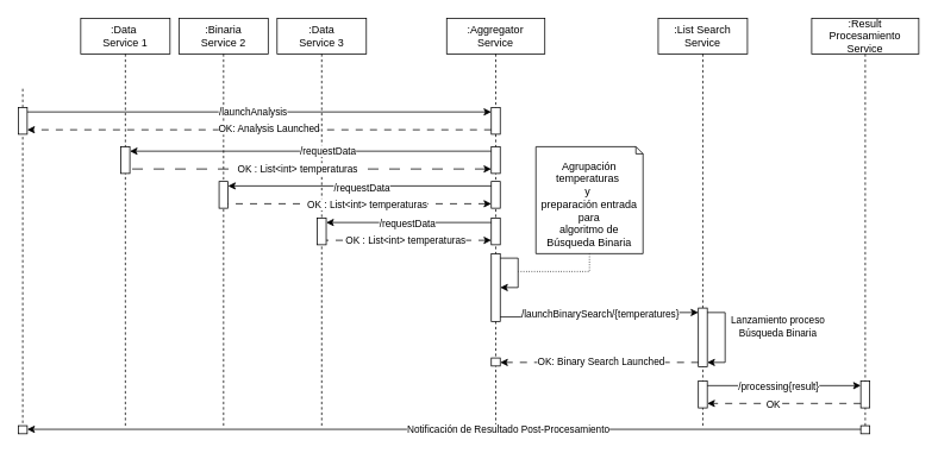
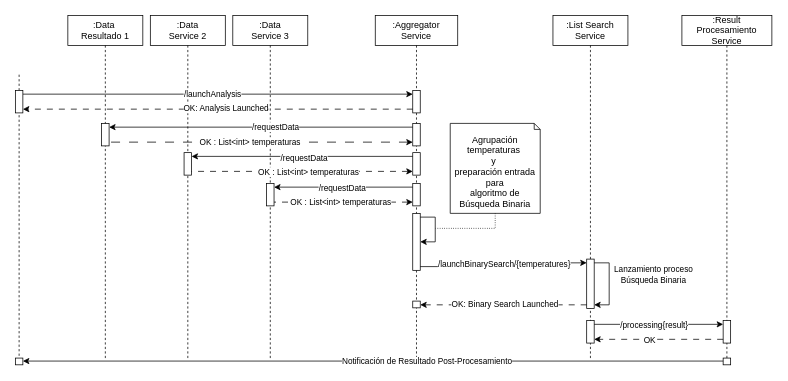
  <mxCell id="0" />
  <mxCell id="1" parent="0" />
- <mxCell id="2" value="&lt;div&gt;:Data&amp;nbsp;&lt;/div&gt;&lt;div&gt;Service 1 &lt;br&gt;&lt;/div&gt;" style="shape=umlLifeline;perimeter=lifelinePerimeter;whiteSpace=wrap;html=1;container=1;dropTarget=0;collapsible=0;recursiveResize=0;outlineConnect=0;portConstraint=eastwest;newEdgeStyle={&quot;edgeStyle&quot;:&quot;elbowEdgeStyle&quot;,&quot;elbow&quot;:&quot;vertical&quot;,&quot;curved&quot;:0,&quot;rounded&quot;:0};" vertex="1" parent="1"><mxGeometry x="90" y="20" width="100" height="460" as="geometry" /></mxCell>
+ <mxCell id="2" value="&lt;div&gt;:Data&amp;nbsp;&lt;/div&gt;&lt;div&gt;Resultado 1 &lt;br&gt;&lt;/div&gt;" style="shape=umlLifeline;perimeter=lifelinePerimeter;whiteSpace=wrap;html=1;container=1;dropTarget=0;collapsible=0;recursiveResize=0;outlineConnect=0;portConstraint=eastwest;newEdgeStyle={&quot;edgeStyle&quot;:&quot;elbowEdgeStyle&quot;,&quot;elbow&quot;:&quot;vertical&quot;,&quot;curved&quot;:0,&quot;rounded&quot;:0};" vertex="1" parent="1"><mxGeometry x="90" y="20" width="100" height="460" as="geometry" /></mxCell>
  <mxCell id="3" value="" style="html=1;points=[[0,0,0,0,5],[0,1,0,0,-5],[1,0,0,0,5],[1,1,0,0,-5]];perimeter=orthogonalPerimeter;outlineConnect=0;targetShapes=umlLifeline;portConstraint=eastwest;newEdgeStyle={&quot;curved&quot;:0,&quot;rounded&quot;:0};" vertex="1" parent="2"><mxGeometry x="45" y="144" width="10" height="30" as="geometry" /></mxCell>
- <mxCell id="4" value="&lt;div&gt;:Binaria&lt;/div&gt;&lt;div&gt;Service 2&lt;br&gt;&lt;/div&gt;" style="shape=umlLifeline;perimeter=lifelinePerimeter;whiteSpace=wrap;html=1;container=1;dropTarget=0;collapsible=0;recursiveResize=0;outlineConnect=0;portConstraint=eastwest;newEdgeStyle={&quot;edgeStyle&quot;:&quot;elbowEdgeStyle&quot;,&quot;elbow&quot;:&quot;vertical&quot;,&quot;curved&quot;:0,&quot;rounded&quot;:0};" vertex="1" parent="1"><mxGeometry x="200" y="20" width="100" height="460" as="geometry" /></mxCell>
+ <mxCell id="4" value="&lt;div&gt;:Data&lt;/div&gt;&lt;div&gt;Service 2&lt;br&gt;&lt;/div&gt;" style="shape=umlLifeline;perimeter=lifelinePerimeter;whiteSpace=wrap;html=1;container=1;dropTarget=0;collapsible=0;recursiveResize=0;outlineConnect=0;portConstraint=eastwest;newEdgeStyle={&quot;edgeStyle&quot;:&quot;elbowEdgeStyle&quot;,&quot;elbow&quot;:&quot;vertical&quot;,&quot;curved&quot;:0,&quot;rounded&quot;:0};" vertex="1" parent="1"><mxGeometry x="200" y="20" width="100" height="460" as="geometry" /></mxCell>
  <mxCell id="5" value="" style="html=1;points=[[0,0,0,0,5],[0,1,0,0,-5],[1,0,0,0,5],[1,1,0,0,-5]];perimeter=orthogonalPerimeter;outlineConnect=0;targetShapes=umlLifeline;portConstraint=eastwest;newEdgeStyle={&quot;curved&quot;:0,&quot;rounded&quot;:0};" vertex="1" parent="4"><mxGeometry x="45" y="183" width="10" height="30" as="geometry" /></mxCell>
  <mxCell id="6" value="&lt;div&gt;:Data&lt;/div&gt;&lt;div&gt;Service 3&lt;br&gt;&lt;/div&gt;" style="shape=umlLifeline;perimeter=lifelinePerimeter;whiteSpace=wrap;html=1;container=1;dropTarget=0;collapsible=0;recursiveResize=0;outlineConnect=0;portConstraint=eastwest;newEdgeStyle={&quot;edgeStyle&quot;:&quot;elbowEdgeStyle&quot;,&quot;elbow&quot;:&quot;vertical&quot;,&quot;curved&quot;:0,&quot;rounded&quot;:0};" vertex="1" parent="1"><mxGeometry x="310" y="20" width="100" height="460" as="geometry" /></mxCell>
  <mxCell id="7" value="" style="html=1;points=[[0,0,0,0,5],[0,1,0,0,-5],[1,0,0,0,5],[1,1,0,0,-5]];perimeter=orthogonalPerimeter;outlineConnect=0;targetShapes=umlLifeline;portConstraint=eastwest;newEdgeStyle={&quot;curved&quot;:0,&quot;rounded&quot;:0};" vertex="1" parent="6"><mxGeometry x="45" y="224" width="10" height="30" as="geometry" /></mxCell>
  <mxCell id="8" value="&lt;div&gt;:Aggregator&lt;/div&gt;&lt;div&gt;Service&lt;/div&gt;" style="shape=umlLifeline;perimeter=lifelinePerimeter;whiteSpace=wrap;html=1;container=1;dropTarget=0;collapsible=0;recursiveResize=0;outlineConnect=0;portConstraint=eastwest;newEdgeStyle={&quot;edgeStyle&quot;:&quot;elbowEdgeStyle&quot;,&quot;elbow&quot;:&quot;vertical&quot;,&quot;curved&quot;:0,&quot;rounded&quot;:0};" vertex="1" parent="1"><mxGeometry x="500" y="20" width="110" height="460" as="geometry" /></mxCell>
  <mxCell id="9" value="" style="html=1;points=[[0,0,0,0,5],[0,1,0,0,-5],[1,0,0,0,5],[1,1,0,0,-5]];perimeter=orthogonalPerimeter;outlineConnect=0;targetShapes=umlLifeline;portConstraint=eastwest;newEdgeStyle={&quot;curved&quot;:0,&quot;rounded&quot;:0};" vertex="1" parent="8"><mxGeometry x="50" y="144" width="10" height="30" as="geometry" /></mxCell>
  <mxCell id="10" value="" style="html=1;points=[[0,0,0,0,5],[0,1,0,0,-5],[1,0,0,0,5],[1,1,0,0,-5]];perimeter=orthogonalPerimeter;outlineConnect=0;targetShapes=umlLifeline;portConstraint=eastwest;newEdgeStyle={&quot;curved&quot;:0,&quot;rounded&quot;:0};" vertex="1" parent="8"><mxGeometry x="50" y="183" width="10" height="30" as="geometry" /></mxCell>
  <mxCell id="11" value="" style="html=1;points=[[0,0,0,0,5],[0,1,0,0,-5],[1,0,0,0,5],[1,1,0,0,-5]];perimeter=orthogonalPerimeter;outlineConnect=0;targetShapes=umlLifeline;portConstraint=eastwest;newEdgeStyle={&quot;curved&quot;:0,&quot;rounded&quot;:0};" vertex="1" parent="8"><mxGeometry x="50" y="224" width="10" height="30" as="geometry" /></mxCell>
  <mxCell id="12" value="" style="html=1;points=[[0,0,0,0,5],[0,1,0,0,-5],[1,0,0,0,5],[1,1,0,0,-5]];perimeter=orthogonalPerimeter;outlineConnect=0;targetShapes=umlLifeline;portConstraint=eastwest;newEdgeStyle={&quot;curved&quot;:0,&quot;rounded&quot;:0};" vertex="1" parent="8"><mxGeometry x="50" y="264" width="10" height="76" as="geometry" /></mxCell>
  <mxCell id="13" style="edgeStyle=orthogonalEdgeStyle;rounded=0;orthogonalLoop=1;jettySize=auto;html=1;curved=0;exitX=1;exitY=0;exitDx=0;exitDy=5;exitPerimeter=0;" edge="1" parent="8" source="12" target="12"><mxGeometry relative="1" as="geometry" /></mxCell>
  <mxCell id="14" value="" style="html=1;points=[[0,0,0,0,5],[0,1,0,0,-5],[1,0,0,0,5],[1,1,0,0,-5]];perimeter=orthogonalPerimeter;outlineConnect=0;targetShapes=umlLifeline;portConstraint=eastwest;newEdgeStyle={&quot;curved&quot;:0,&quot;rounded&quot;:0};" vertex="1" parent="8"><mxGeometry x="50" y="381" width="10" height="9" as="geometry" /></mxCell>
  <mxCell id="15" value="" style="html=1;points=[[0,0,0,0,5],[0,1,0,0,-5],[1,0,0,0,5],[1,1,0,0,-5]];perimeter=orthogonalPerimeter;outlineConnect=0;targetShapes=umlLifeline;portConstraint=eastwest;newEdgeStyle={&quot;curved&quot;:0,&quot;rounded&quot;:0};" vertex="1" parent="8"><mxGeometry x="50" y="100" width="10" height="30" as="geometry" /></mxCell>
  <mxCell id="16" value="&lt;div&gt;:List Search&lt;br&gt;&lt;/div&gt;&lt;div&gt;Service&lt;/div&gt;" style="shape=umlLifeline;perimeter=lifelinePerimeter;whiteSpace=wrap;html=1;container=1;dropTarget=0;collapsible=0;recursiveResize=0;outlineConnect=0;portConstraint=eastwest;newEdgeStyle={&quot;edgeStyle&quot;:&quot;elbowEdgeStyle&quot;,&quot;elbow&quot;:&quot;vertical&quot;,&quot;curved&quot;:0,&quot;rounded&quot;:0};" vertex="1" parent="1"><mxGeometry x="737" y="20" width="100" height="460" as="geometry" /></mxCell>
  <mxCell id="17" value="" style="html=1;points=[[0,0,0,0,5],[0,1,0,0,-5],[1,0,0,0,5],[1,1,0,0,-5]];perimeter=orthogonalPerimeter;outlineConnect=0;targetShapes=umlLifeline;portConstraint=eastwest;newEdgeStyle={&quot;curved&quot;:0,&quot;rounded&quot;:0};" vertex="1" parent="16"><mxGeometry x="45" y="325" width="10" height="66" as="geometry" /></mxCell>
  <mxCell id="18" style="edgeStyle=orthogonalEdgeStyle;rounded=0;orthogonalLoop=1;jettySize=auto;html=1;curved=0;exitX=1;exitY=0;exitDx=0;exitDy=5;exitPerimeter=0;entryX=1;entryY=1;entryDx=0;entryDy=-5;entryPerimeter=0;" edge="1" parent="16" source="17" target="17"><mxGeometry relative="1" as="geometry" /></mxCell>
  <mxCell id="19" value="&lt;div&gt;Lanzamiento proceso&lt;/div&gt;&lt;div&gt;Búsqueda Binaria&lt;br&gt;&lt;/div&gt;" style="edgeLabel;html=1;align=center;verticalAlign=middle;resizable=0;points=[];" vertex="1" connectable="0" parent="18"><mxGeometry x="-0.144" y="-2" relative="1" as="geometry"><mxPoint x="60" y="-6" as="offset" /></mxGeometry></mxCell>
  <mxCell id="20" value="" style="html=1;points=[[0,0,0,0,5],[0,1,0,0,-5],[1,0,0,0,5],[1,1,0,0,-5]];perimeter=orthogonalPerimeter;outlineConnect=0;targetShapes=umlLifeline;portConstraint=eastwest;newEdgeStyle={&quot;curved&quot;:0,&quot;rounded&quot;:0};" vertex="1" parent="16"><mxGeometry x="45" y="407" width="10" height="30" as="geometry" /></mxCell>
  <mxCell id="21" value=":Result Procesamiento&lt;div&gt;Service&lt;/div&gt;" style="shape=umlLifeline;perimeter=lifelinePerimeter;whiteSpace=wrap;html=1;container=1;dropTarget=0;collapsible=0;recursiveResize=0;outlineConnect=0;portConstraint=eastwest;newEdgeStyle={&quot;edgeStyle&quot;:&quot;elbowEdgeStyle&quot;,&quot;elbow&quot;:&quot;vertical&quot;,&quot;curved&quot;:0,&quot;rounded&quot;:0};" vertex="1" parent="1"><mxGeometry x="909" y="20" width="120" height="460" as="geometry" /></mxCell>
  <mxCell id="22" value="" style="html=1;points=[[0,0,0,0,5],[0,1,0,0,-5],[1,0,0,0,5],[1,1,0,0,-5]];perimeter=orthogonalPerimeter;outlineConnect=0;targetShapes=umlLifeline;portConstraint=eastwest;newEdgeStyle={&quot;curved&quot;:0,&quot;rounded&quot;:0};" vertex="1" parent="21"><mxGeometry x="55" y="407" width="10" height="30" as="geometry" /></mxCell>
  <mxCell id="23" value="" style="html=1;points=[[0,0,0,0,5],[0,1,0,0,-5],[1,0,0,0,5],[1,1,0,0,-5]];perimeter=orthogonalPerimeter;outlineConnect=0;targetShapes=umlLifeline;portConstraint=eastwest;newEdgeStyle={&quot;curved&quot;:0,&quot;rounded&quot;:0};" vertex="1" parent="21"><mxGeometry x="55" y="457" width="10" height="9" as="geometry" /></mxCell>
  <mxCell id="24" style="edgeStyle=orthogonalEdgeStyle;rounded=0;orthogonalLoop=1;jettySize=auto;html=1;curved=0;exitX=1;exitY=0;exitDx=0;exitDy=5;exitPerimeter=0;entryX=0;entryY=0;entryDx=0;entryDy=5;entryPerimeter=0;startArrow=classic;startFill=1;endArrow=none;endFill=0;" edge="1" parent="1" source="3" target="9"><mxGeometry relative="1" as="geometry" /></mxCell>
  <mxCell id="25" value="/requestData" style="edgeLabel;html=1;align=center;verticalAlign=middle;resizable=0;points=[];" vertex="1" connectable="0" parent="24"><mxGeometry x="0.091" y="1" relative="1" as="geometry"><mxPoint as="offset" /></mxGeometry></mxCell>
  <mxCell id="26" style="edgeStyle=orthogonalEdgeStyle;rounded=0;orthogonalLoop=1;jettySize=auto;html=1;curved=0;exitX=0;exitY=1;exitDx=0;exitDy=-5;exitPerimeter=0;entryX=1;entryY=1;entryDx=0;entryDy=-5;entryPerimeter=0;dashed=1;dashPattern=12 12;startArrow=classic;startFill=1;endArrow=none;endFill=0;" edge="1" parent="1" source="9" target="3"><mxGeometry relative="1" as="geometry" /></mxCell>
  <mxCell id="27" value="OK : List&amp;lt;int&amp;gt; temperaturas" style="edgeLabel;html=1;align=center;verticalAlign=middle;resizable=0;points=[];" vertex="1" connectable="0" parent="26"><mxGeometry x="0.079" y="-1" relative="1" as="geometry"><mxPoint as="offset" /></mxGeometry></mxCell>
  <mxCell id="28" style="edgeStyle=orthogonalEdgeStyle;rounded=0;orthogonalLoop=1;jettySize=auto;html=1;curved=0;exitX=1;exitY=0;exitDx=0;exitDy=5;exitPerimeter=0;entryX=0;entryY=0;entryDx=0;entryDy=5;entryPerimeter=0;startArrow=classic;startFill=1;endArrow=none;endFill=0;" edge="1" parent="1" source="5" target="10"><mxGeometry relative="1" as="geometry" /></mxCell>
  <mxCell id="29" value="/requestData" style="edgeLabel;html=1;align=center;verticalAlign=middle;resizable=0;points=[];" vertex="1" connectable="0" parent="28"><mxGeometry x="0.012" y="-1" relative="1" as="geometry"><mxPoint as="offset" /></mxGeometry></mxCell>
  <mxCell id="30" style="edgeStyle=orthogonalEdgeStyle;rounded=0;orthogonalLoop=1;jettySize=auto;html=1;curved=0;exitX=0;exitY=1;exitDx=0;exitDy=-5;exitPerimeter=0;entryX=1;entryY=1;entryDx=0;entryDy=-5;entryPerimeter=0;dashed=1;dashPattern=8 8;startArrow=classic;startFill=1;endArrow=none;endFill=0;" edge="1" parent="1" source="10" target="5"><mxGeometry relative="1" as="geometry" /></mxCell>
  <mxCell id="31" value="OK : List&amp;lt;int&amp;gt; temperaturas" style="edgeLabel;html=1;align=center;verticalAlign=middle;resizable=0;points=[];" vertex="1" connectable="0" parent="30"><mxGeometry x="-0.051" relative="1" as="geometry"><mxPoint as="offset" /></mxGeometry></mxCell>
  <mxCell id="32" style="edgeStyle=orthogonalEdgeStyle;rounded=0;orthogonalLoop=1;jettySize=auto;html=1;curved=0;exitX=1;exitY=0;exitDx=0;exitDy=5;exitPerimeter=0;entryX=0;entryY=0;entryDx=0;entryDy=5;entryPerimeter=0;startArrow=classic;startFill=1;endArrow=none;endFill=0;" edge="1" parent="1" source="7" target="11"><mxGeometry relative="1" as="geometry" /></mxCell>
  <mxCell id="33" value="/requestData" style="edgeLabel;html=1;align=center;verticalAlign=middle;resizable=0;points=[];" vertex="1" connectable="0" parent="32"><mxGeometry x="-0.027" y="-1" relative="1" as="geometry"><mxPoint y="-1" as="offset" /></mxGeometry></mxCell>
  <mxCell id="34" style="edgeStyle=orthogonalEdgeStyle;rounded=0;orthogonalLoop=1;jettySize=auto;html=1;curved=0;exitX=0;exitY=1;exitDx=0;exitDy=-5;exitPerimeter=0;entryX=1;entryY=1;entryDx=0;entryDy=-5;entryPerimeter=0;dashed=1;dashPattern=8 8;startArrow=classic;startFill=1;endArrow=none;endFill=0;" edge="1" parent="1" source="11" target="7"><mxGeometry relative="1" as="geometry" /></mxCell>
  <mxCell id="35" value="OK : List&amp;lt;int&amp;gt; temperaturas" style="edgeLabel;html=1;align=center;verticalAlign=middle;resizable=0;points=[];" vertex="1" connectable="0" parent="34"><mxGeometry x="-0.056" relative="1" as="geometry"><mxPoint x="-10" as="offset" /></mxGeometry></mxCell>
  <mxCell id="36" style="edgeStyle=orthogonalEdgeStyle;rounded=0;orthogonalLoop=1;jettySize=auto;html=1;curved=0;exitX=1;exitY=1;exitDx=0;exitDy=-5;exitPerimeter=0;entryX=0;entryY=0;entryDx=0;entryDy=5;entryPerimeter=0;" edge="1" parent="1" source="12" target="17"><mxGeometry relative="1" as="geometry" /></mxCell>
  <mxCell id="37" value="/launchBinarySearch/{temperatures}" style="edgeLabel;html=1;align=center;verticalAlign=middle;resizable=0;points=[];" vertex="1" connectable="0" parent="36"><mxGeometry x="0.064" relative="1" as="geometry"><mxPoint x="-5" y="1" as="offset" /></mxGeometry></mxCell>
  <mxCell id="38" style="edgeStyle=orthogonalEdgeStyle;rounded=0;orthogonalLoop=1;jettySize=auto;html=1;curved=0;exitX=1;exitY=0;exitDx=0;exitDy=5;exitPerimeter=0;entryX=0;entryY=0;entryDx=0;entryDy=5;entryPerimeter=0;" edge="1" parent="1" source="20" target="22"><mxGeometry relative="1" as="geometry" /></mxCell>
  <mxCell id="39" value="/processing{result}" style="edgeLabel;html=1;align=center;verticalAlign=middle;resizable=0;points=[];" vertex="1" connectable="0" parent="38"><mxGeometry x="0.124" y="2" relative="1" as="geometry"><mxPoint x="-18" y="2" as="offset" /></mxGeometry></mxCell>
  <mxCell id="40" style="edgeStyle=orthogonalEdgeStyle;rounded=0;orthogonalLoop=1;jettySize=auto;html=1;curved=0;exitX=0;exitY=1;exitDx=0;exitDy=-5;exitPerimeter=0;entryX=1;entryY=1;entryDx=0;entryDy=-5;entryPerimeter=0;dashed=1;dashPattern=8 8;" edge="1" parent="1" source="22" target="20"><mxGeometry relative="1" as="geometry" /></mxCell>
  <mxCell id="41" value="OK" style="edgeLabel;html=1;align=center;verticalAlign=middle;resizable=0;points=[];" vertex="1" connectable="0" parent="40"><mxGeometry x="-0.06" y="1" relative="1" as="geometry"><mxPoint x="-18" y="-1" as="offset" /></mxGeometry></mxCell>
  <mxCell id="42" style="edgeStyle=orthogonalEdgeStyle;rounded=0;orthogonalLoop=1;jettySize=auto;html=1;exitX=0.5;exitY=1;exitDx=0;exitDy=0;exitPerimeter=0;endArrow=none;endFill=0;dashed=1;dashPattern=1 2;" edge="1" parent="1" source="43"><mxGeometry relative="1" as="geometry"><mxPoint x="580" y="304" as="targetPoint" /></mxGeometry></mxCell>
  <mxCell id="43" value="&lt;div&gt;Agrupación temperaturas&amp;nbsp;&lt;/div&gt;&lt;div&gt;y&amp;nbsp;&lt;/div&gt;&lt;div&gt;preparación entrada &lt;br&gt;&lt;/div&gt;&lt;div&gt;para&lt;/div&gt;algoritmo de Búsqueda Binaria" style="shape=note2;boundedLbl=1;whiteSpace=wrap;html=1;size=8;verticalAlign=top;align=center;" vertex="1" parent="1"><mxGeometry x="600" y="164" width="120" height="120" as="geometry" /></mxCell>
  <mxCell id="44" style="edgeStyle=orthogonalEdgeStyle;rounded=0;orthogonalLoop=1;jettySize=auto;html=1;curved=0;exitX=1;exitY=0;exitDx=0;exitDy=5;exitPerimeter=0;entryX=0;entryY=0;entryDx=0;entryDy=5;entryPerimeter=0;" edge="1" parent="1" source="54" target="15"><mxGeometry relative="1" as="geometry" /></mxCell>
  <mxCell id="45" value="/launchAnalysis" style="edgeLabel;html=1;align=center;verticalAlign=middle;resizable=0;points=[];" vertex="1" connectable="0" parent="44"><mxGeometry x="-0.029" y="1" relative="1" as="geometry"><mxPoint as="offset" /></mxGeometry></mxCell>
  <mxCell id="46" style="edgeStyle=orthogonalEdgeStyle;rounded=0;orthogonalLoop=1;jettySize=auto;html=1;curved=0;exitX=0;exitY=1;exitDx=0;exitDy=-5;exitPerimeter=0;entryX=1;entryY=1;entryDx=0;entryDy=-5;entryPerimeter=0;dashed=1;dashPattern=8 8;" edge="1" parent="1" source="15" target="54"><mxGeometry relative="1" as="geometry" /></mxCell>
  <mxCell id="47" value="OK: Analysis Launched" style="edgeLabel;html=1;align=center;verticalAlign=middle;resizable=0;points=[];" vertex="1" connectable="0" parent="46"><mxGeometry x="-0.038" y="-2" relative="1" as="geometry"><mxPoint as="offset" /></mxGeometry></mxCell>
  <mxCell id="48" style="edgeStyle=orthogonalEdgeStyle;rounded=0;orthogonalLoop=1;jettySize=auto;html=1;curved=0;exitX=0;exitY=1;exitDx=0;exitDy=-5;exitPerimeter=0;entryX=1;entryY=0;entryDx=0;entryDy=5;entryPerimeter=0;dashed=1;dashPattern=8 8;" edge="1" parent="1" source="17" target="14"><mxGeometry relative="1" as="geometry" /></mxCell>
  <mxCell id="49" value="OK: Binary Search Launched" style="edgeLabel;html=1;align=center;verticalAlign=middle;resizable=0;points=[];" vertex="1" connectable="0" parent="48"><mxGeometry x="-0.008" y="-2" relative="1" as="geometry"><mxPoint as="offset" /></mxGeometry></mxCell>
  <mxCell id="50" value="" style="edgeStyle=orthogonalEdgeStyle;rounded=0;orthogonalLoop=1;jettySize=auto;html=1;exitX=0.5;exitY=0.5;exitDx=0;exitDy=0;exitPerimeter=0;dashed=1;endArrow=none;endFill=0;" edge="1" parent="1" target="51"><mxGeometry relative="1" as="geometry"><mxPoint x="25" y="660" as="targetPoint" /><mxPoint x="25" y="99" as="sourcePoint" /><Array as="points"><mxPoint x="25" y="480" /><mxPoint x="25" y="480" /></Array></mxGeometry></mxCell>
  <mxCell id="51" value="" style="html=1;points=[[0,0,0,0,5],[0,1,0,0,-5],[1,0,0,0,5],[1,1,0,0,-5]];perimeter=orthogonalPerimeter;outlineConnect=0;targetShapes=umlLifeline;portConstraint=eastwest;newEdgeStyle={&quot;curved&quot;:0,&quot;rounded&quot;:0};" vertex="1" parent="1"><mxGeometry x="20" y="477" width="10" height="9" as="geometry" /></mxCell>
  <mxCell id="52" style="edgeStyle=orthogonalEdgeStyle;rounded=0;orthogonalLoop=1;jettySize=auto;html=1;curved=0;exitX=0;exitY=1;exitDx=0;exitDy=-5;exitPerimeter=0;entryX=1;entryY=1;entryDx=0;entryDy=-5;entryPerimeter=0;" edge="1" parent="1" source="23" target="51"><mxGeometry relative="1" as="geometry" /></mxCell>
  <mxCell id="53" value="Notificación de Resultado Post-Procesamiento" style="edgeLabel;html=1;align=center;verticalAlign=middle;resizable=0;points=[];" vertex="1" connectable="0" parent="52"><mxGeometry x="-0.152" relative="1" as="geometry"><mxPoint as="offset" /></mxGeometry></mxCell>
  <mxCell id="54" value="" style="html=1;points=[[0,0,0,0,5],[0,1,0,0,-5],[1,0,0,0,5],[1,1,0,0,-5]];perimeter=orthogonalPerimeter;outlineConnect=0;targetShapes=umlLifeline;portConstraint=eastwest;newEdgeStyle={&quot;curved&quot;:0,&quot;rounded&quot;:0};" vertex="1" parent="1"><mxGeometry x="20" y="120" width="10" height="30" as="geometry" /></mxCell>
